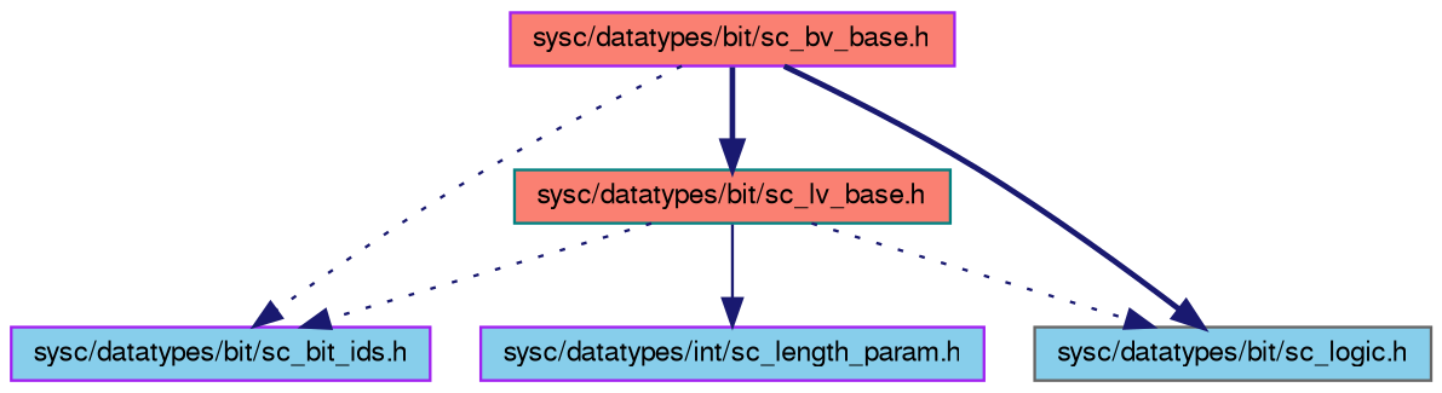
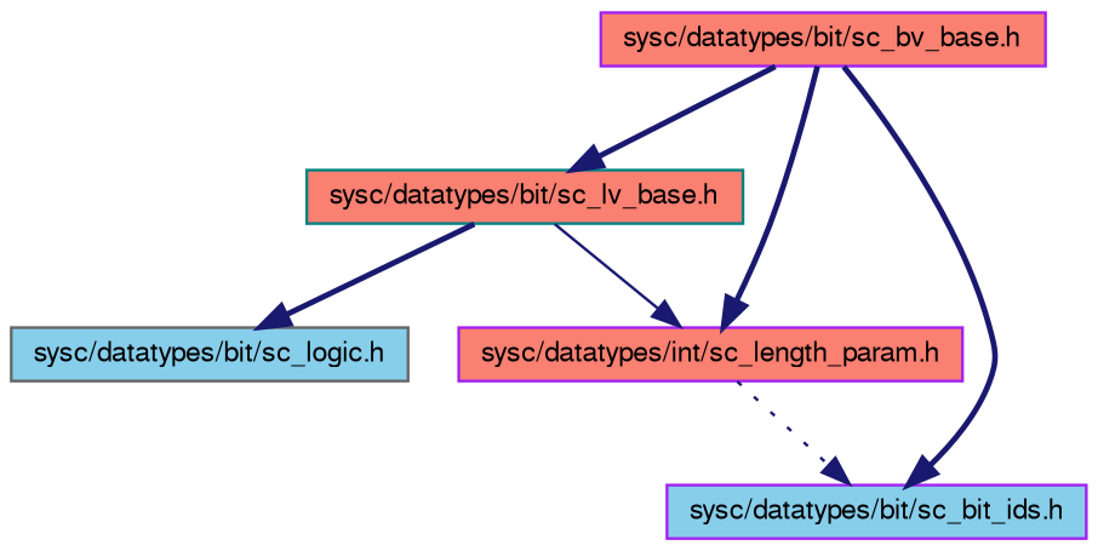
  digraph {
    node [color=purple fillcolor=salmon fontname=FreeSans fontsize=10 shape=record style=filled]
    edge [color=midnightblue fontname=FreeSans fontsize=10 labelfontname=FreeSans labelfontsize=10 style=dotted]
    n1 [color=teal fontcolor=black height=0.2 label="sysc/datatypes/bit/sc_lv_base.h" width=0.4]
    n2 [fillcolor=skyblue height=0.2 label="sysc/datatypes/bit/sc_bit_ids.h" width=0.4]
-   n3 [fillcolor=skyblue height=0.2 label="sysc/datatypes/int/sc_length_param.h" width=0.4]
+   n3 [height=0.2 label="sysc/datatypes/int/sc_length_param.h" width=0.4]
    n4 [color=gray40 fillcolor=skyblue height=0.2 label="sysc/datatypes/bit/sc_logic.h" width=0.4]
    n5 [height=0.2 label="sysc/datatypes/bit/sc_bv_base.h" width=0.4]
-   n1 -> n2
+   n3 -> n2
    n1 -> n3 [style=solid]
-   n1 -> n4
+   n1 -> n4 [style=bold]
    n5 -> n1 [style=bold]
-   n5 -> n2
-   n5 -> n4 [style=bold]
+   n5 -> n2 [style=bold]
+   n5 -> n3 [style=bold]
  }
